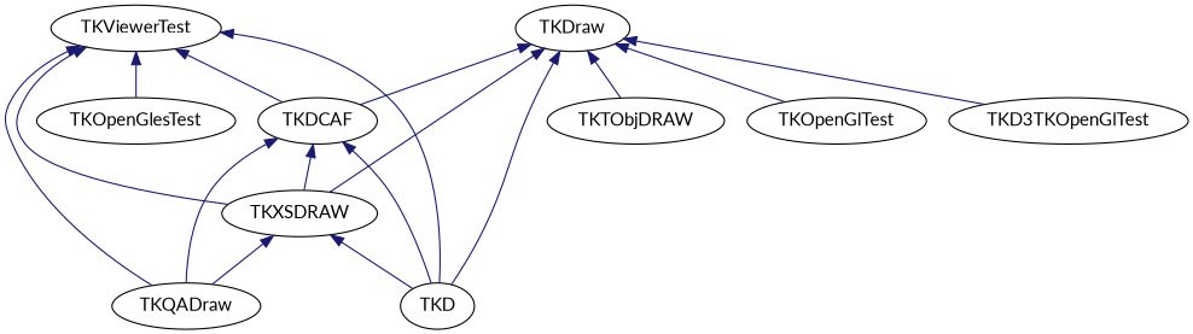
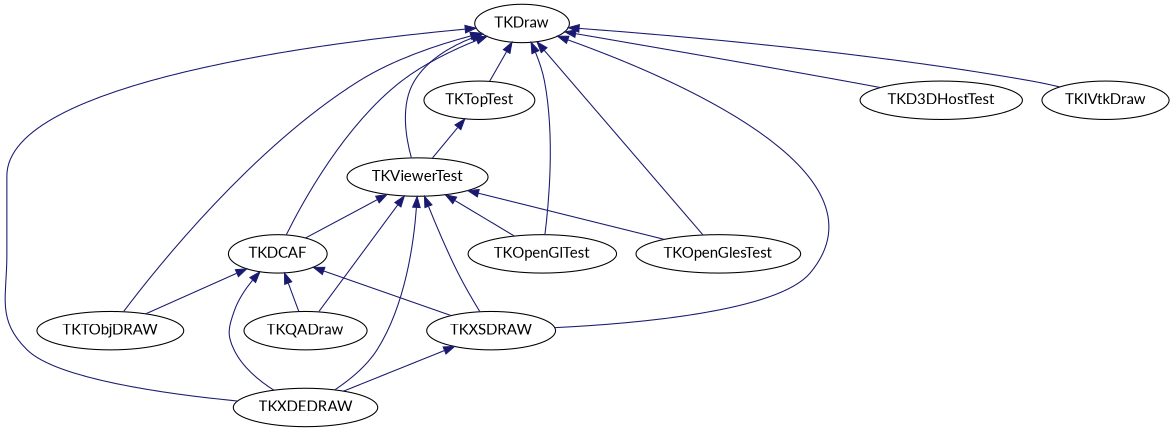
  digraph {
    fontname=Lato
    node [fontname=Lato]
    edge [color=midnightblue dir=back fontname=Lato style=solid]
    TKDraw
+   TKTopTest
    TKViewerTest
    TKXSDRAW
    TKDCAF
-   TKXDEDRAW [label=TKD]
+   TKXDEDRAW
    TKTObjDRAW
    TKOpenGlTest
    TKOpenGlesTest
-   TKD3DHostTest [label=TKD3TKOpenGlTest]
+   TKD3DHostTest
+   TKIVtkDraw
    TKQADraw
+   TKDraw -> TKTopTest
+   TKDraw -> TKViewerTest
    TKDraw -> TKXSDRAW
    TKDraw -> TKDCAF
    TKDraw -> TKXDEDRAW
    TKDraw -> TKTObjDRAW
    TKDraw -> TKOpenGlTest
+   TKDraw -> TKOpenGlesTest
    TKDraw -> TKD3DHostTest
+   TKDraw -> TKIVtkDraw
+   TKTopTest -> TKViewerTest
    TKViewerTest -> TKXSDRAW
    TKViewerTest -> TKDCAF
    TKViewerTest -> TKXDEDRAW
+   TKViewerTest -> TKOpenGlTest
    TKViewerTest -> TKOpenGlesTest
    TKViewerTest -> TKQADraw
    TKXSDRAW -> TKXDEDRAW
-   TKXSDRAW -> TKQADraw
    TKDCAF -> TKXSDRAW
    TKDCAF -> TKXDEDRAW
+   TKDCAF -> TKTObjDRAW
    TKDCAF -> TKQADraw
  }
